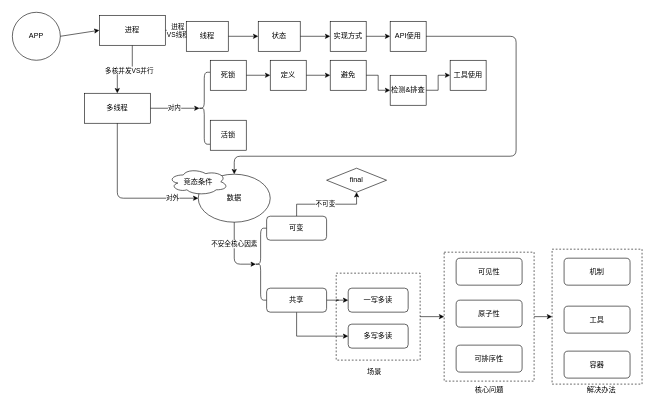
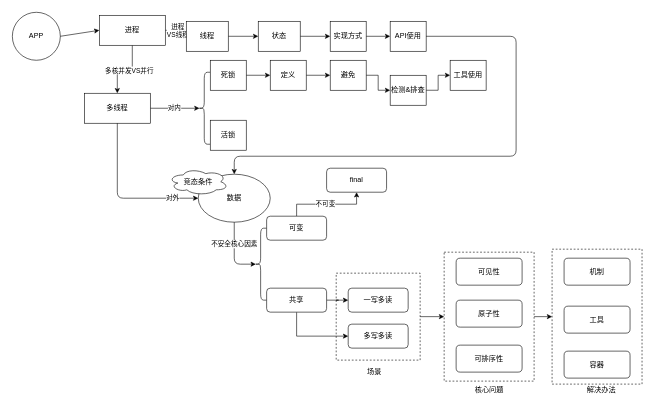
  <mxCell id="0" />
  <mxCell id="1" parent="0" />
  <mxCell id="2" value="" style="rounded=0;whiteSpace=wrap;html=1;dashed=1;" vertex="1" parent="1"><mxGeometry x="920" y="415" width="150" height="225" as="geometry" /></mxCell>
  <mxCell id="3" value="" style="rounded=0;whiteSpace=wrap;html=1;dashed=1;" vertex="1" parent="1"><mxGeometry x="740" y="420" width="150" height="215" as="geometry" /></mxCell>
  <mxCell id="4" value="" style="rounded=0;whiteSpace=wrap;html=1;dashed=1;" vertex="1" parent="1"><mxGeometry x="560" y="455" width="140" height="145" as="geometry" /></mxCell>
  <mxCell id="5" value="APP" style="ellipse;whiteSpace=wrap;html=1;aspect=fixed;" vertex="1" parent="1"><mxGeometry x="20" y="20" width="80" height="80" as="geometry" /></mxCell>
  <mxCell id="6" value="" style="edgeStyle=orthogonalEdgeStyle;rounded=0;orthogonalLoop=1;jettySize=auto;html=1;" edge="1" parent="1" source="10" target="13"><mxGeometry relative="1" as="geometry" /></mxCell>
  <mxCell id="7" value="进程&lt;br&gt;VS线程" style="edgeLabel;html=1;align=center;verticalAlign=middle;resizable=0;points=[];" vertex="1" connectable="0" parent="6"><mxGeometry x="-0.1" relative="1" as="geometry"><mxPoint as="offset" /></mxGeometry></mxCell>
  <mxCell id="8" value="" style="edgeStyle=orthogonalEdgeStyle;rounded=0;orthogonalLoop=1;jettySize=auto;html=1;" edge="1" parent="1" source="10" target="21"><mxGeometry relative="1" as="geometry" /></mxCell>
  <mxCell id="9" value="多核并发VS并行" style="edgeLabel;html=1;align=center;verticalAlign=middle;resizable=0;points=[];" vertex="1" connectable="0" parent="8"><mxGeometry x="-0.127" y="1" relative="1" as="geometry"><mxPoint as="offset" /></mxGeometry></mxCell>
  <mxCell id="10" value="进程" style="rounded=0;whiteSpace=wrap;html=1;" vertex="1" parent="1"><mxGeometry x="165" y="25" width="110" height="50" as="geometry" /></mxCell>
  <mxCell id="11" value="" style="endArrow=classic;html=1;exitX=1;exitY=0.5;exitDx=0;exitDy=0;entryX=0;entryY=0.5;entryDx=0;entryDy=0;" edge="1" parent="1" source="5" target="10"><mxGeometry width="50" height="50" relative="1" as="geometry"><mxPoint x="110" y="190" as="sourcePoint" /><mxPoint x="160" y="140" as="targetPoint" /></mxGeometry></mxCell>
  <mxCell id="12" value="" style="edgeStyle=orthogonalEdgeStyle;rounded=0;orthogonalLoop=1;jettySize=auto;html=1;" edge="1" parent="1" source="13" target="15"><mxGeometry relative="1" as="geometry" /></mxCell>
  <mxCell id="13" value="线程" style="rounded=0;whiteSpace=wrap;html=1;" vertex="1" parent="1"><mxGeometry x="310" y="35" width="70" height="50" as="geometry" /></mxCell>
  <mxCell id="14" value="" style="edgeStyle=orthogonalEdgeStyle;rounded=0;orthogonalLoop=1;jettySize=auto;html=1;" edge="1" parent="1" source="15" target="17"><mxGeometry relative="1" as="geometry" /></mxCell>
  <mxCell id="15" value="状态" style="rounded=0;whiteSpace=wrap;html=1;" vertex="1" parent="1"><mxGeometry x="430" y="35" width="70" height="50" as="geometry" /></mxCell>
  <mxCell id="16" value="" style="edgeStyle=orthogonalEdgeStyle;rounded=0;orthogonalLoop=1;jettySize=auto;html=1;" edge="1" parent="1" source="17" target="18"><mxGeometry relative="1" as="geometry" /></mxCell>
  <mxCell id="17" value="实现方式" style="rounded=0;whiteSpace=wrap;html=1;" vertex="1" parent="1"><mxGeometry x="550" y="35" width="60" height="50" as="geometry" /></mxCell>
  <mxCell id="18" value="API使用" style="rounded=0;whiteSpace=wrap;html=1;" vertex="1" parent="1"><mxGeometry x="650" y="35" width="60" height="50" as="geometry" /></mxCell>
  <mxCell id="19" value="" style="edgeStyle=orthogonalEdgeStyle;rounded=0;orthogonalLoop=1;jettySize=auto;html=1;entryX=0.1;entryY=0.5;entryDx=0;entryDy=0;entryPerimeter=0;exitX=1;exitY=0.5;exitDx=0;exitDy=0;" edge="1" parent="1" source="21" target="22"><mxGeometry relative="1" as="geometry"><mxPoint x="310" y="0" as="sourcePoint" /><Array as="points"><mxPoint x="250" y="180" /></Array></mxGeometry></mxCell>
  <mxCell id="20" value="对内" style="edgeLabel;html=1;align=center;verticalAlign=middle;resizable=0;points=[];" vertex="1" connectable="0" parent="19"><mxGeometry x="-0.05" y="1" relative="1" as="geometry"><mxPoint as="offset" /></mxGeometry></mxCell>
  <mxCell id="21" value="多线程" style="rounded=0;whiteSpace=wrap;html=1;" vertex="1" parent="1"><mxGeometry x="140" y="155" width="110" height="50" as="geometry" /></mxCell>
  <mxCell id="22" value="" style="shape=curlyBracket;whiteSpace=wrap;html=1;rounded=1;" vertex="1" parent="1"><mxGeometry x="330" y="120" width="20" height="120" as="geometry" /></mxCell>
  <mxCell id="23" value="" style="edgeStyle=orthogonalEdgeStyle;rounded=0;orthogonalLoop=1;jettySize=auto;html=1;" edge="1" parent="1" source="24" target="27"><mxGeometry relative="1" as="geometry" /></mxCell>
  <mxCell id="24" value="死锁" style="rounded=0;whiteSpace=wrap;html=1;" vertex="1" parent="1"><mxGeometry x="350" y="100" width="60" height="50" as="geometry" /></mxCell>
  <mxCell id="25" value="活锁" style="rounded=0;whiteSpace=wrap;html=1;" vertex="1" parent="1"><mxGeometry x="350" y="200" width="60" height="50" as="geometry" /></mxCell>
  <mxCell id="26" value="" style="edgeStyle=orthogonalEdgeStyle;rounded=0;orthogonalLoop=1;jettySize=auto;html=1;" edge="1" parent="1" source="27" target="29"><mxGeometry relative="1" as="geometry" /></mxCell>
  <mxCell id="27" value="定义" style="rounded=0;whiteSpace=wrap;html=1;" vertex="1" parent="1"><mxGeometry x="450" y="100" width="60" height="50" as="geometry" /></mxCell>
  <mxCell id="28" value="" style="edgeStyle=orthogonalEdgeStyle;rounded=0;orthogonalLoop=1;jettySize=auto;html=1;" edge="1" parent="1" source="29" target="31"><mxGeometry relative="1" as="geometry" /></mxCell>
  <mxCell id="29" value="避免" style="rounded=0;whiteSpace=wrap;html=1;" vertex="1" parent="1"><mxGeometry x="550" y="100" width="60" height="50" as="geometry" /></mxCell>
  <mxCell id="30" value="" style="edgeStyle=orthogonalEdgeStyle;rounded=0;orthogonalLoop=1;jettySize=auto;html=1;" edge="1" parent="1" source="31" target="32"><mxGeometry relative="1" as="geometry" /></mxCell>
  <mxCell id="31" value="检测&amp;amp;排查" style="rounded=0;whiteSpace=wrap;html=1;" vertex="1" parent="1"><mxGeometry x="650" y="125" width="60" height="50" as="geometry" /></mxCell>
  <mxCell id="32" value="工具使用" style="rounded=0;whiteSpace=wrap;html=1;" vertex="1" parent="1"><mxGeometry x="750" y="100" width="60" height="50" as="geometry" /></mxCell>
  <mxCell id="33" value="" style="endArrow=classic;html=1;exitX=0.5;exitY=1;exitDx=0;exitDy=0;entryX=0;entryY=0.5;entryDx=0;entryDy=0;" edge="1" parent="1" source="21" target="35"><mxGeometry width="50" height="50" relative="1" as="geometry"><mxPoint x="190" y="370" as="sourcePoint" /><mxPoint x="337" y="435" as="targetPoint" /><Array as="points"><mxPoint x="195" y="330" /></Array></mxGeometry></mxCell>
  <mxCell id="34" value="对外" style="edgeLabel;html=1;align=center;verticalAlign=middle;resizable=0;points=[];" vertex="1" connectable="0" parent="33"><mxGeometry x="0.661" y="1" relative="1" as="geometry"><mxPoint as="offset" /></mxGeometry></mxCell>
  <mxCell id="35" value="数据" style="ellipse;whiteSpace=wrap;html=1;" vertex="1" parent="1"><mxGeometry x="330" y="290" width="120" height="80" as="geometry" /></mxCell>
  <mxCell id="36" value="" style="endArrow=classic;html=1;exitX=1;exitY=0.5;exitDx=0;exitDy=0;entryX=0.5;entryY=0;entryDx=0;entryDy=0;" edge="1" parent="1" source="18" target="35"><mxGeometry width="50" height="50" relative="1" as="geometry"><mxPoint x="590" y="300" as="sourcePoint" /><mxPoint x="640" y="250" as="targetPoint" /><Array as="points"><mxPoint x="860" y="60" /><mxPoint x="860" y="260" /><mxPoint x="390" y="260" /></Array></mxGeometry></mxCell>
  <mxCell id="37" value="竞态条件" style="ellipse;shape=cloud;whiteSpace=wrap;html=1;" vertex="1" parent="1"><mxGeometry x="280" y="280" width="100" height="45" as="geometry" /></mxCell>
  <mxCell id="38" value="" style="shape=curlyBracket;whiteSpace=wrap;html=1;rounded=1;" vertex="1" parent="1"><mxGeometry x="424" y="380" width="20" height="120" as="geometry" /></mxCell>
  <mxCell id="39" value="" style="endArrow=classic;html=1;entryX=0.1;entryY=0.5;entryDx=0;entryDy=0;entryPerimeter=0;exitX=0.5;exitY=1;exitDx=0;exitDy=0;" edge="1" parent="1" source="35" target="38"><mxGeometry width="50" height="50" relative="1" as="geometry"><mxPoint x="310" y="520" as="sourcePoint" /><mxPoint x="360" y="470" as="targetPoint" /><Array as="points"><mxPoint x="390" y="440" /></Array></mxGeometry></mxCell>
  <mxCell id="40" value="不安全核心因素" style="edgeLabel;html=1;align=center;verticalAlign=middle;resizable=0;points=[];" vertex="1" connectable="0" parent="39"><mxGeometry x="-0.321" y="-1" relative="1" as="geometry"><mxPoint as="offset" /></mxGeometry></mxCell>
  <mxCell id="41" value="" style="edgeStyle=orthogonalEdgeStyle;rounded=0;orthogonalLoop=1;jettySize=auto;html=1;exitX=0.5;exitY=0;exitDx=0;exitDy=0;" edge="1" parent="1" source="43" target="47"><mxGeometry relative="1" as="geometry" /></mxCell>
  <mxCell id="42" value="不可变" style="edgeLabel;html=1;align=center;verticalAlign=middle;resizable=0;points=[];" vertex="1" connectable="0" parent="41"><mxGeometry x="-0.043" y="1" relative="1" as="geometry"><mxPoint as="offset" /></mxGeometry></mxCell>
  <mxCell id="43" value="可变" style="rounded=1;whiteSpace=wrap;html=1;" vertex="1" parent="1"><mxGeometry x="444" y="360" width="100" height="40" as="geometry" /></mxCell>
  <mxCell id="44" value="" style="edgeStyle=orthogonalEdgeStyle;rounded=0;orthogonalLoop=1;jettySize=auto;html=1;" edge="1" parent="1" source="46" target="48"><mxGeometry relative="1" as="geometry" /></mxCell>
  <mxCell id="45" value="" style="edgeStyle=orthogonalEdgeStyle;rounded=0;orthogonalLoop=1;jettySize=auto;html=1;entryX=0;entryY=0.5;entryDx=0;entryDy=0;exitX=0.5;exitY=1;exitDx=0;exitDy=0;" edge="1" parent="1" source="46" target="49"><mxGeometry relative="1" as="geometry" /></mxCell>
  <mxCell id="46" value="共享" style="rounded=1;whiteSpace=wrap;html=1;" vertex="1" parent="1"><mxGeometry x="444" y="480" width="100" height="40" as="geometry" /></mxCell>
- <mxCell id="47" value="final" style="rhombus;whiteSpace=wrap;html=1;" vertex="1" parent="1"><mxGeometry x="544" y="280" width="100" height="40" as="geometry" /></mxCell>
+ <mxCell id="47" value="final" style="rounded=1;whiteSpace=wrap;html=1;" vertex="1" parent="1"><mxGeometry x="544" y="280" width="100" height="40" as="geometry" /></mxCell>
  <mxCell id="48" value="一写多读" style="rounded=1;whiteSpace=wrap;html=1;" vertex="1" parent="1"><mxGeometry x="580" y="480" width="100" height="40" as="geometry" /></mxCell>
  <mxCell id="49" value="多写多读" style="rounded=1;whiteSpace=wrap;html=1;" vertex="1" parent="1"><mxGeometry x="580" y="540" width="100" height="40" as="geometry" /></mxCell>
  <mxCell id="50" value="可见性" style="rounded=1;whiteSpace=wrap;html=1;" vertex="1" parent="1"><mxGeometry x="760" y="430" width="110" height="45" as="geometry" /></mxCell>
  <mxCell id="51" value="原子性" style="rounded=1;whiteSpace=wrap;html=1;" vertex="1" parent="1"><mxGeometry x="760" y="500" width="110" height="45" as="geometry" /></mxCell>
  <mxCell id="52" value="可排序性" style="rounded=1;whiteSpace=wrap;html=1;" vertex="1" parent="1"><mxGeometry x="760" y="575" width="110" height="45" as="geometry" /></mxCell>
  <mxCell id="53" value="机制" style="rounded=1;whiteSpace=wrap;html=1;" vertex="1" parent="1"><mxGeometry x="940" y="430" width="110" height="45" as="geometry" /></mxCell>
  <mxCell id="54" value="" style="endArrow=classic;html=1;entryX=0;entryY=0.5;entryDx=0;entryDy=0;exitX=1;exitY=0.5;exitDx=0;exitDy=0;" edge="1" parent="1" source="4" target="3"><mxGeometry width="50" height="50" relative="1" as="geometry"><mxPoint x="630" y="710" as="sourcePoint" /><mxPoint x="680" y="660" as="targetPoint" /></mxGeometry></mxCell>
  <mxCell id="55" value="场景" style="text;html=1;strokeColor=none;fillColor=none;align=center;verticalAlign=middle;whiteSpace=wrap;rounded=0;dashed=1;" vertex="1" parent="1"><mxGeometry x="604" y="610" width="40" height="20" as="geometry" /></mxCell>
  <mxCell id="56" value="核心问题" style="text;html=1;strokeColor=none;fillColor=none;align=center;verticalAlign=middle;whiteSpace=wrap;rounded=0;dashed=1;" vertex="1" parent="1"><mxGeometry x="787.5" y="640" width="55" height="20" as="geometry" /></mxCell>
  <mxCell id="57" value="工具" style="rounded=1;whiteSpace=wrap;html=1;" vertex="1" parent="1"><mxGeometry x="940" y="510" width="110" height="45" as="geometry" /></mxCell>
  <mxCell id="58" value="容器" style="rounded=1;whiteSpace=wrap;html=1;" vertex="1" parent="1"><mxGeometry x="940" y="585" width="110" height="45" as="geometry" /></mxCell>
  <mxCell id="59" value="" style="endArrow=classic;html=1;entryX=0;entryY=0.5;entryDx=0;entryDy=0;exitX=1;exitY=0.5;exitDx=0;exitDy=0;" edge="1" parent="1" source="3" target="2"><mxGeometry width="50" height="50" relative="1" as="geometry"><mxPoint x="720" y="710" as="sourcePoint" /><mxPoint x="770" y="660" as="targetPoint" /></mxGeometry></mxCell>
  <mxCell id="60" value="解决办法" style="text;html=1;strokeColor=none;fillColor=none;align=center;verticalAlign=middle;whiteSpace=wrap;rounded=0;dashed=1;" vertex="1" parent="1"><mxGeometry x="975" y="640" width="55" height="20" as="geometry" /></mxCell>
